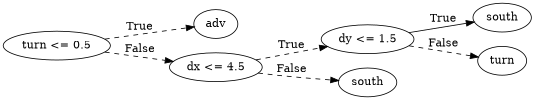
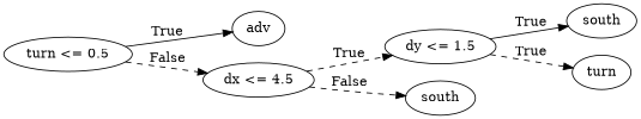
  digraph {
    rankdir=LR
    edge [style=dashed]
    n1 [label="turn <= 0.5"]
    n2 [label=adv]
    n3 [label="dx <= 4.5"]
    n4 [label="dy <= 1.5"]
    n5 [label=south]
    n6 [label=south]
    n7 [label=turn]
-   n1 -> n2 [label=True]
+   n1 -> n2 [label=True style=""]
    n1 -> n3 [label=False]
    n3 -> n4 [label=True]
    n3 -> n5 [label=False]
    n4 -> n6 [label=True style=""]
-   n4 -> n7 [label=False]
+   n4 -> n7 [label=True]
  }
